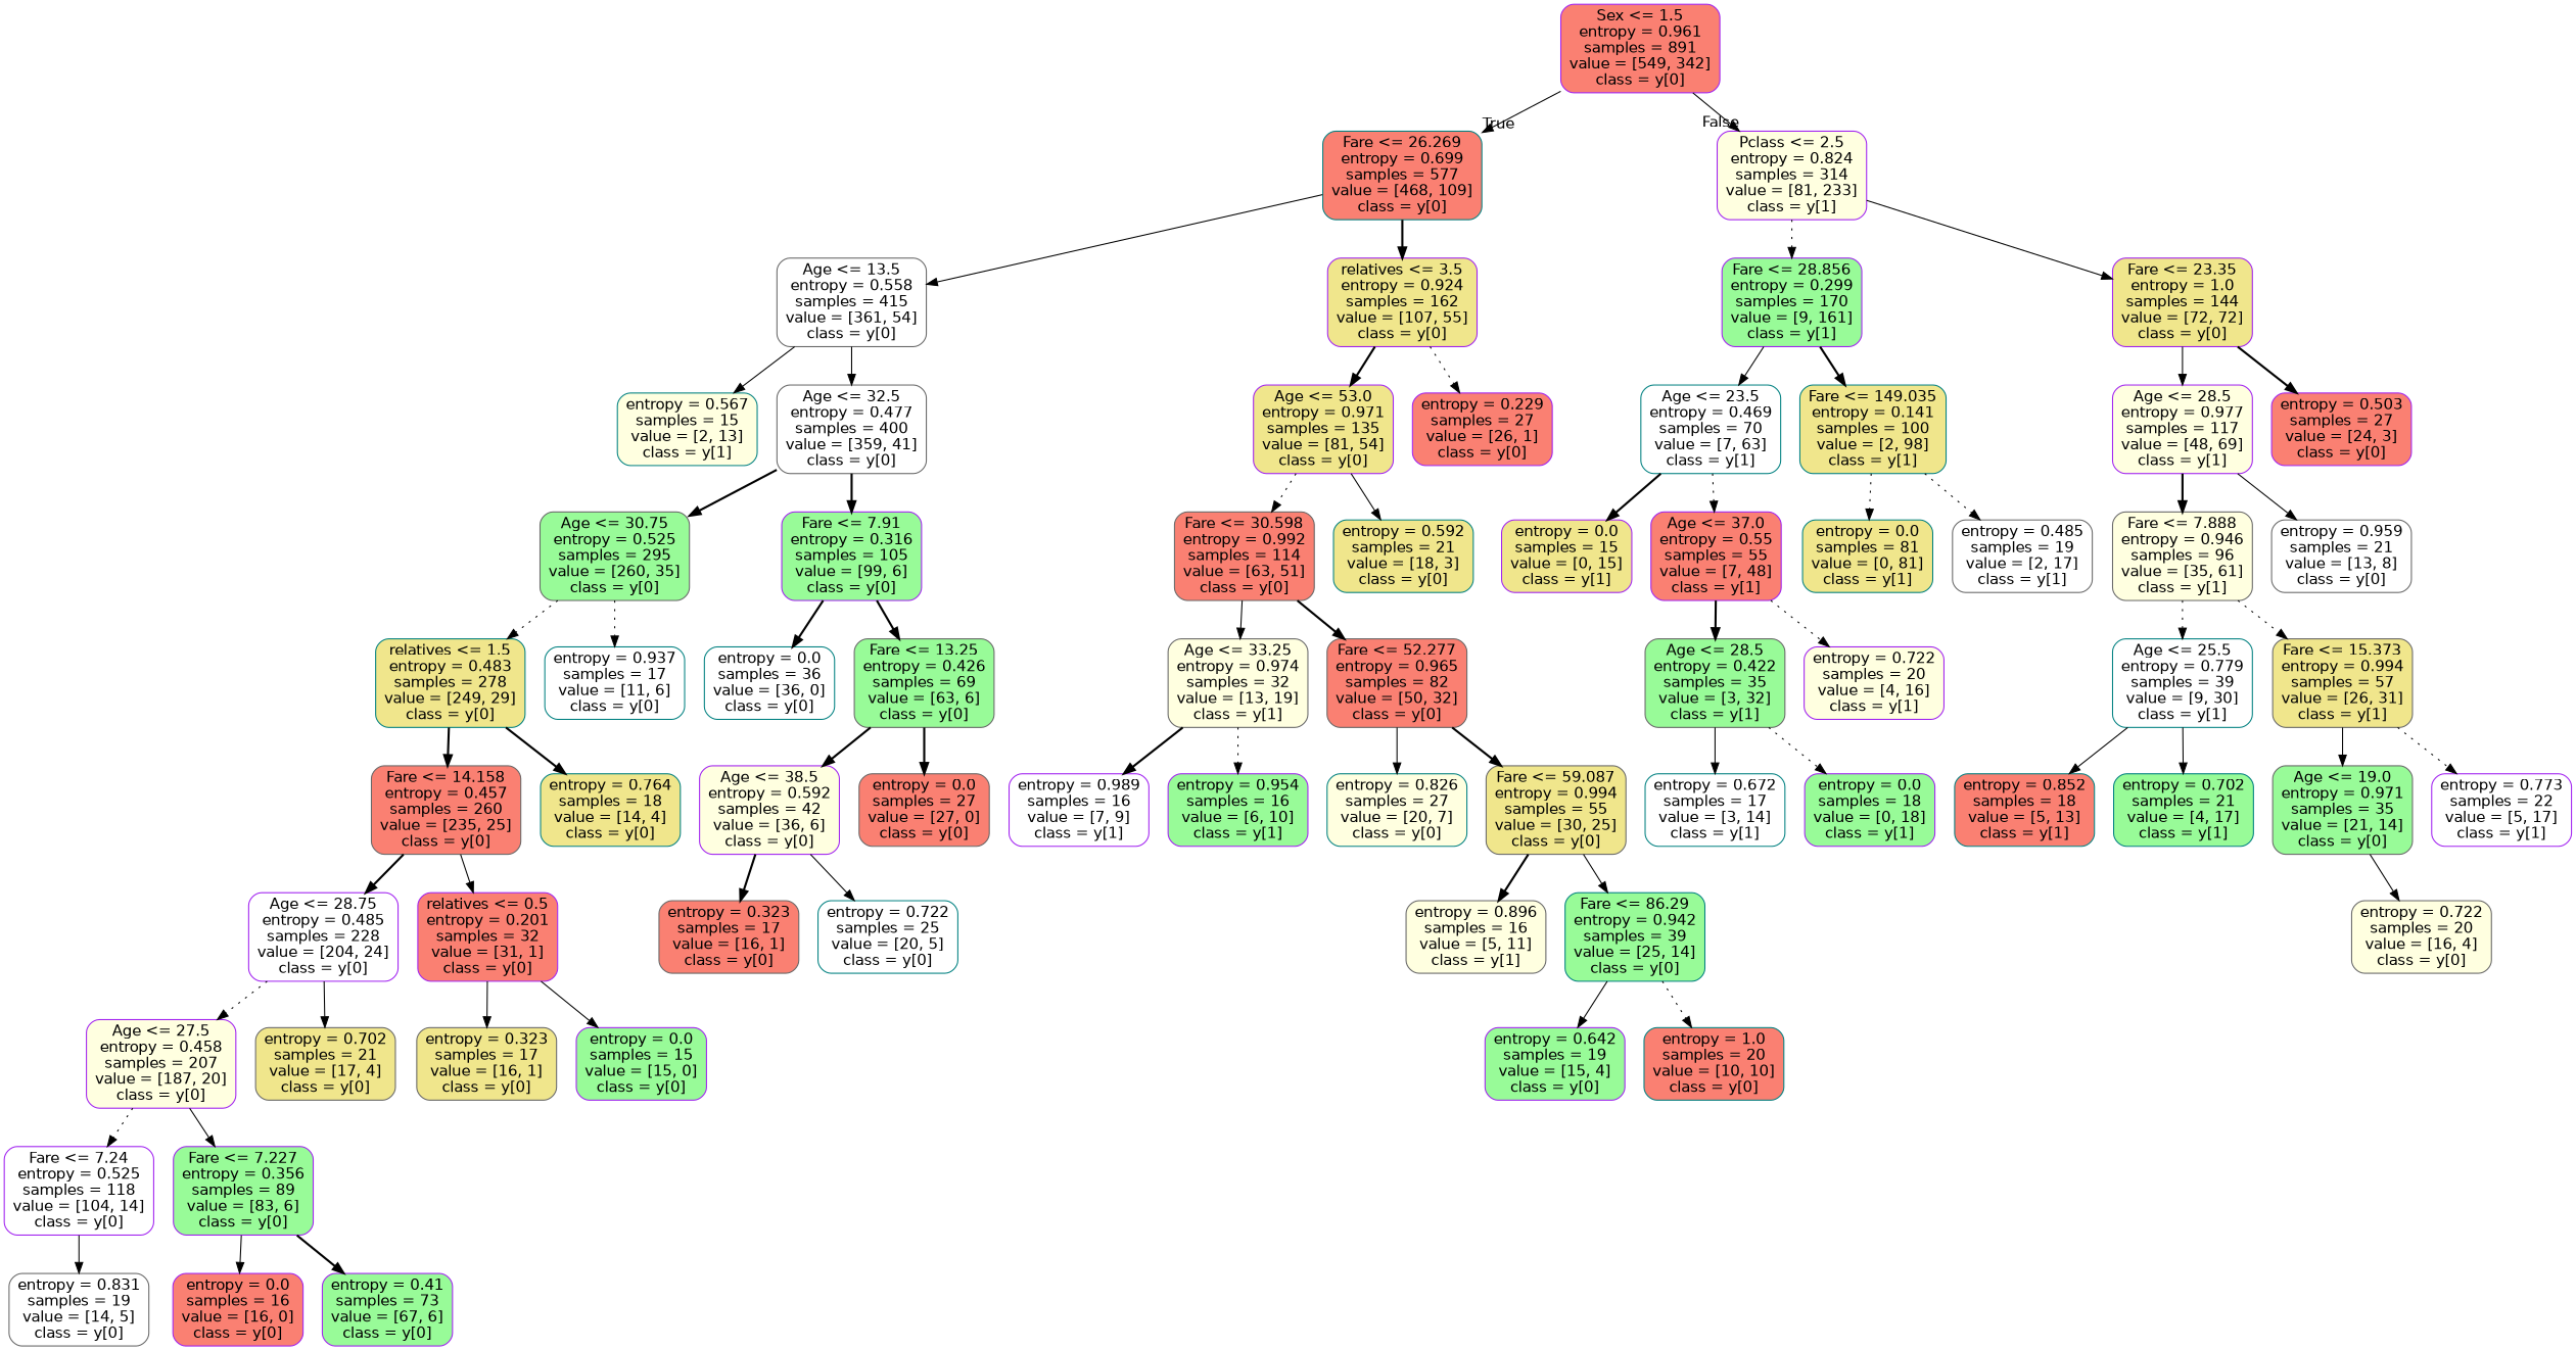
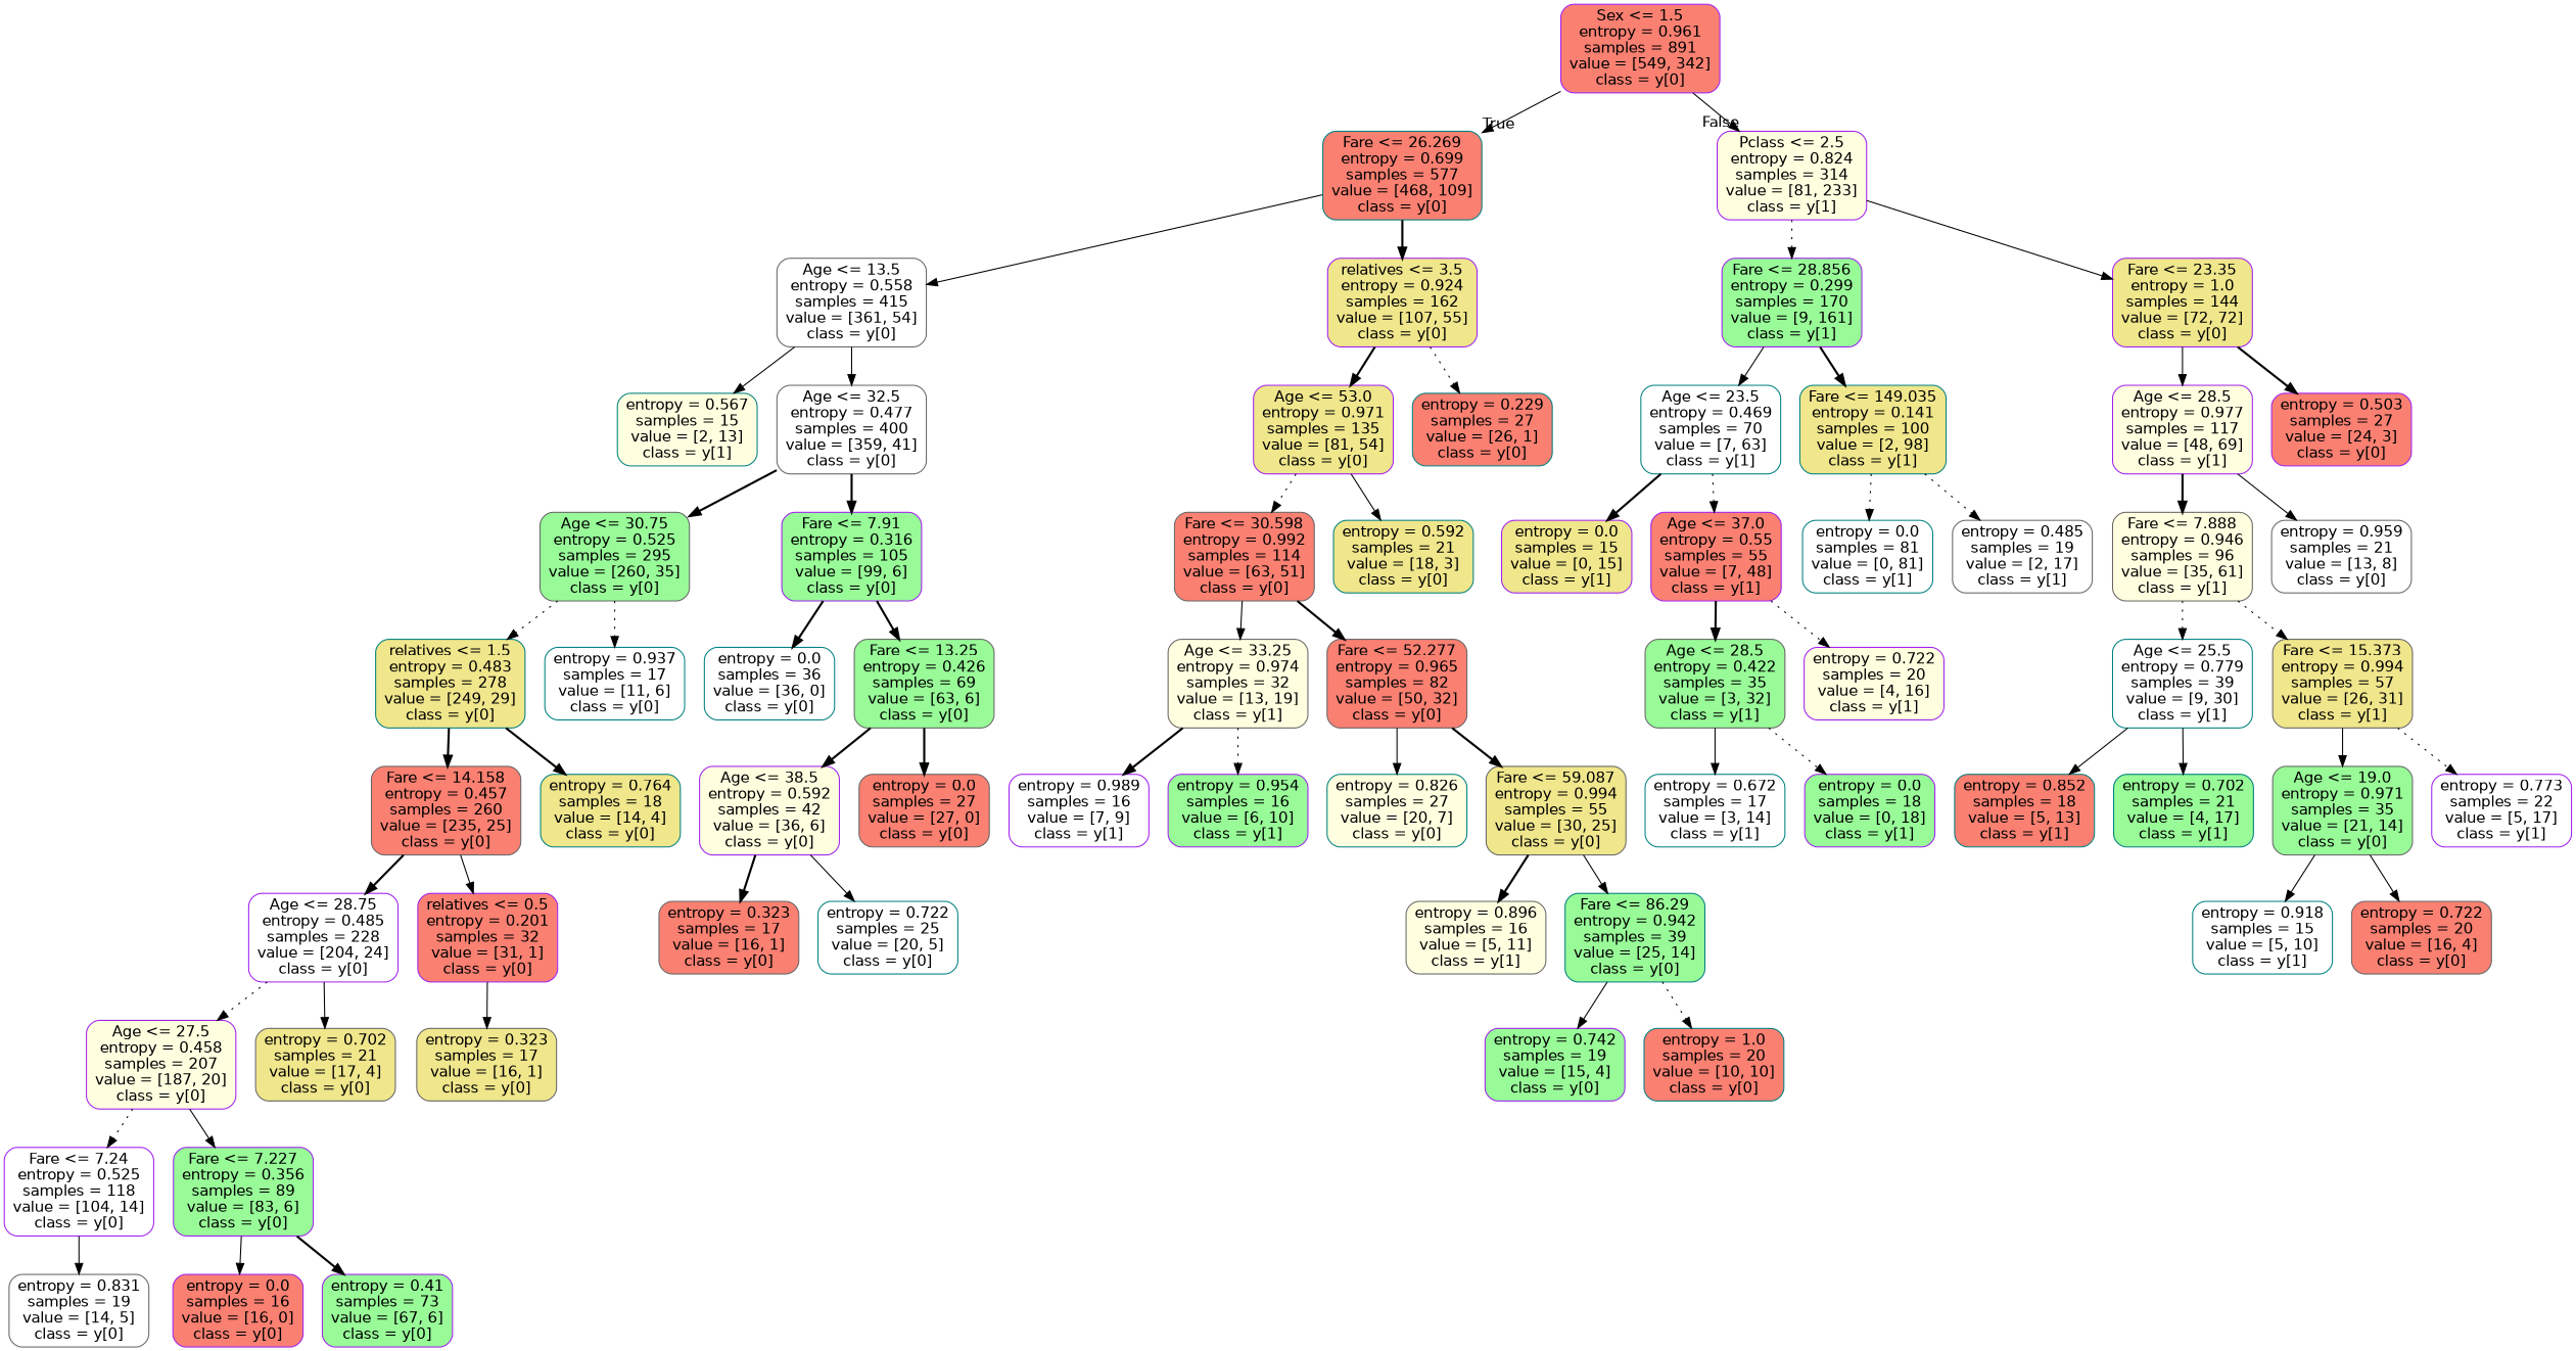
  digraph {
    node [color=purple fillcolor=white fontname=helvetica shape=box style="filled, rounded"]
    edge [fontname=helvetica style=solid]
    n1 [fillcolor=salmon label="Sex <= 1.5\nentropy = 0.961\nsamples = 891\nvalue = [549, 342]\nclass = y[0]"]
    n2 [color=teal fillcolor=salmon label="Fare <= 26.269\nentropy = 0.699\nsamples = 577\nvalue = [468, 109]\nclass = y[0]"]
    n3 [fillcolor=lightyellow label="Pclass <= 2.5\nentropy = 0.824\nsamples = 314\nvalue = [81, 233]\nclass = y[1]"]
    n4 [color=gray40 label="Age <= 13.5\nentropy = 0.558\nsamples = 415\nvalue = [361, 54]\nclass = y[0]"]
    n5 [fillcolor=khaki label="relatives <= 3.5\nentropy = 0.924\nsamples = 162\nvalue = [107, 55]\nclass = y[0]"]
    n6 [fillcolor=palegreen label="Fare <= 28.856\nentropy = 0.299\nsamples = 170\nvalue = [9, 161]\nclass = y[1]"]
    n7 [fillcolor=khaki label="Fare <= 23.35\nentropy = 1.0\nsamples = 144\nvalue = [72, 72]\nclass = y[0]"]
    n8 [color=teal fillcolor=lightyellow label="entropy = 0.567\nsamples = 15\nvalue = [2, 13]\nclass = y[1]"]
    n9 [color=gray40 label="Age <= 32.5\nentropy = 0.477\nsamples = 400\nvalue = [359, 41]\nclass = y[0]"]
    n10 [fillcolor=khaki label="Age <= 53.0\nentropy = 0.971\nsamples = 135\nvalue = [81, 54]\nclass = y[0]"]
-   n11 [fillcolor=salmon label="entropy = 0.229\nsamples = 27\nvalue = [26, 1]\nclass = y[0]"]
+   n11 [color=teal fillcolor=salmon label="entropy = 0.229\nsamples = 27\nvalue = [26, 1]\nclass = y[0]"]
    n12 [color=gray40 fillcolor=palegreen label="Age <= 30.75\nentropy = 0.525\nsamples = 295\nvalue = [260, 35]\nclass = y[0]"]
    n13 [fillcolor=palegreen label="Fare <= 7.91\nentropy = 0.316\nsamples = 105\nvalue = [99, 6]\nclass = y[0]"]
    n14 [color=teal fillcolor=khaki label="relatives <= 1.5\nentropy = 0.483\nsamples = 278\nvalue = [249, 29]\nclass = y[0]"]
    n15 [color=teal label="entropy = 0.937\nsamples = 17\nvalue = [11, 6]\nclass = y[0]"]
    n16 [color=teal label="entropy = 0.0\nsamples = 36\nvalue = [36, 0]\nclass = y[0]"]
    n17 [color=gray40 fillcolor=palegreen label="Fare <= 13.25\nentropy = 0.426\nsamples = 69\nvalue = [63, 6]\nclass = y[0]"]
    n18 [color=gray40 fillcolor=salmon label="Fare <= 14.158\nentropy = 0.457\nsamples = 260\nvalue = [235, 25]\nclass = y[0]"]
    n19 [color=teal fillcolor=khaki label="entropy = 0.764\nsamples = 18\nvalue = [14, 4]\nclass = y[0]"]
    n20 [label="Age <= 28.75\nentropy = 0.485\nsamples = 228\nvalue = [204, 24]\nclass = y[0]"]
    n21 [fillcolor=salmon label="relatives <= 0.5\nentropy = 0.201\nsamples = 32\nvalue = [31, 1]\nclass = y[0]"]
    n22 [fillcolor=lightyellow label="Age <= 27.5\nentropy = 0.458\nsamples = 207\nvalue = [187, 20]\nclass = y[0]"]
    n23 [color=gray40 fillcolor=khaki label="entropy = 0.702\nsamples = 21\nvalue = [17, 4]\nclass = y[0]"]
    n24 [color=gray40 fillcolor=khaki label="entropy = 0.323\nsamples = 17\nvalue = [16, 1]\nclass = y[0]"]
-   n25 [fillcolor=palegreen label="entropy = 0.0\nsamples = 15\nvalue = [15, 0]\nclass = y[0]"]
    n26 [label="Fare <= 7.24\nentropy = 0.525\nsamples = 118\nvalue = [104, 14]\nclass = y[0]"]
    n27 [fillcolor=palegreen label="Fare <= 7.227\nentropy = 0.356\nsamples = 89\nvalue = [83, 6]\nclass = y[0]"]
    n28 [color=gray40 label="entropy = 0.831\nsamples = 19\nvalue = [14, 5]\nclass = y[0]"]
    n29 [fillcolor=salmon label="entropy = 0.0\nsamples = 16\nvalue = [16, 0]\nclass = y[0]"]
    n30 [fillcolor=palegreen label="entropy = 0.41\nsamples = 73\nvalue = [67, 6]\nclass = y[0]"]
    n31 [fillcolor=lightyellow label="Age <= 38.5\nentropy = 0.592\nsamples = 42\nvalue = [36, 6]\nclass = y[0]"]
    n32 [color=gray40 fillcolor=salmon label="entropy = 0.0\nsamples = 27\nvalue = [27, 0]\nclass = y[0]"]
    n33 [color=gray40 fillcolor=salmon label="entropy = 0.323\nsamples = 17\nvalue = [16, 1]\nclass = y[0]"]
    n34 [color=teal label="entropy = 0.722\nsamples = 25\nvalue = [20, 5]\nclass = y[0]"]
    n35 [color=gray40 fillcolor=salmon label="Fare <= 30.598\nentropy = 0.992\nsamples = 114\nvalue = [63, 51]\nclass = y[0]"]
    n36 [color=teal fillcolor=khaki label="entropy = 0.592\nsamples = 21\nvalue = [18, 3]\nclass = y[0]"]
    n37 [color=gray40 fillcolor=lightyellow label="Age <= 33.25\nentropy = 0.974\nsamples = 32\nvalue = [13, 19]\nclass = y[1]"]
    n38 [color=gray40 fillcolor=salmon label="Fare <= 52.277\nentropy = 0.965\nsamples = 82\nvalue = [50, 32]\nclass = y[0]"]
    n39 [label="entropy = 0.989\nsamples = 16\nvalue = [7, 9]\nclass = y[1]"]
    n40 [fillcolor=palegreen label="entropy = 0.954\nsamples = 16\nvalue = [6, 10]\nclass = y[1]"]
    n41 [color=teal fillcolor=lightyellow label="entropy = 0.826\nsamples = 27\nvalue = [20, 7]\nclass = y[0]"]
    n42 [color=gray40 fillcolor=khaki label="Fare <= 59.087\nentropy = 0.994\nsamples = 55\nvalue = [30, 25]\nclass = y[0]"]
    n43 [color=gray40 fillcolor=lightyellow label="entropy = 0.896\nsamples = 16\nvalue = [5, 11]\nclass = y[1]"]
    n44 [color=teal fillcolor=palegreen label="Fare <= 86.29\nentropy = 0.942\nsamples = 39\nvalue = [25, 14]\nclass = y[0]"]
-   n45 [fillcolor=palegreen label="entropy = 0.642\nsamples = 19\nvalue = [15, 4]\nclass = y[0]"]
+   n45 [fillcolor=palegreen label="entropy = 0.742\nsamples = 19\nvalue = [15, 4]\nclass = y[0]"]
    n46 [color=teal fillcolor=salmon label="entropy = 1.0\nsamples = 20\nvalue = [10, 10]\nclass = y[0]"]
    n47 [color=teal label="Age <= 23.5\nentropy = 0.469\nsamples = 70\nvalue = [7, 63]\nclass = y[1]"]
    n48 [color=teal fillcolor=khaki label="Fare <= 149.035\nentropy = 0.141\nsamples = 100\nvalue = [2, 98]\nclass = y[1]"]
    n49 [fillcolor=lightyellow label="Age <= 28.5\nentropy = 0.977\nsamples = 117\nvalue = [48, 69]\nclass = y[1]"]
    n50 [fillcolor=salmon label="entropy = 0.503\nsamples = 27\nvalue = [24, 3]\nclass = y[0]"]
    n51 [fillcolor=khaki label="entropy = 0.0\nsamples = 15\nvalue = [0, 15]\nclass = y[1]"]
    n52 [fillcolor=salmon label="Age <= 37.0\nentropy = 0.55\nsamples = 55\nvalue = [7, 48]\nclass = y[1]"]
-   n53 [color=teal fillcolor=khaki label="entropy = 0.0\nsamples = 81\nvalue = [0, 81]\nclass = y[1]"]
+   n53 [color=teal label="entropy = 0.0\nsamples = 81\nvalue = [0, 81]\nclass = y[1]"]
    n54 [color=gray40 label="entropy = 0.485\nsamples = 19\nvalue = [2, 17]\nclass = y[1]"]
    n55 [color=gray40 fillcolor=palegreen label="Age <= 28.5\nentropy = 0.422\nsamples = 35\nvalue = [3, 32]\nclass = y[1]"]
    n56 [fillcolor=lightyellow label="entropy = 0.722\nsamples = 20\nvalue = [4, 16]\nclass = y[1]"]
    n57 [color=teal label="entropy = 0.672\nsamples = 17\nvalue = [3, 14]\nclass = y[1]"]
    n58 [fillcolor=palegreen label="entropy = 0.0\nsamples = 18\nvalue = [0, 18]\nclass = y[1]"]
    n59 [color=gray40 fillcolor=lightyellow label="Fare <= 7.888\nentropy = 0.946\nsamples = 96\nvalue = [35, 61]\nclass = y[1]"]
    n60 [color=gray40 label="entropy = 0.959\nsamples = 21\nvalue = [13, 8]\nclass = y[0]"]
    n61 [color=teal label="Age <= 25.5\nentropy = 0.779\nsamples = 39\nvalue = [9, 30]\nclass = y[1]"]
    n62 [color=gray40 fillcolor=khaki label="Fare <= 15.373\nentropy = 0.994\nsamples = 57\nvalue = [26, 31]\nclass = y[1]"]
    n63 [color=teal fillcolor=salmon label="entropy = 0.852\nsamples = 18\nvalue = [5, 13]\nclass = y[1]"]
    n64 [color=teal fillcolor=palegreen label="entropy = 0.702\nsamples = 21\nvalue = [4, 17]\nclass = y[1]"]
    n65 [color=gray40 fillcolor=palegreen label="Age <= 19.0\nentropy = 0.971\nsamples = 35\nvalue = [21, 14]\nclass = y[0]"]
    n66 [label="entropy = 0.773\nsamples = 22\nvalue = [5, 17]\nclass = y[1]"]
-   n68 [color=gray40 fillcolor=lightyellow label="entropy = 0.722\nsamples = 20\nvalue = [16, 4]\nclass = y[0]"]
+   n67 [color=teal label="entropy = 0.918\nsamples = 15\nvalue = [5, 10]\nclass = y[1]"]
+   n68 [color=gray40 fillcolor=salmon label="entropy = 0.722\nsamples = 20\nvalue = [16, 4]\nclass = y[0]"]
    n1 -> n2 [headlabel=True labelangle=45 labeldistance=2.5]
    n1 -> n3 [headlabel=False labelangle=-45 labeldistance=2.5]
    n2 -> n4
    n2 -> n5 [style=bold]
    n3 -> n6 [style=dotted]
    n3 -> n7
    n4 -> n8
    n4 -> n9
    n5 -> n10 [style=bold]
    n5 -> n11 [style=dotted]
    n6 -> n47
    n6 -> n48 [style=bold]
    n7 -> n49
    n7 -> n50 [style=bold]
    n9 -> n12 [style=bold]
    n9 -> n13 [style=bold]
    n10 -> n35 [style=dotted]
    n10 -> n36
    n12 -> n14 [style=dotted]
    n12 -> n15 [style=dotted]
    n13 -> n16 [style=bold]
    n13 -> n17 [style=bold]
    n14 -> n18 [style=bold]
    n14 -> n19 [style=bold]
    n17 -> n31 [style=bold]
    n17 -> n32 [style=bold]
    n18 -> n20 [style=bold]
    n18 -> n21
    n20 -> n22 [style=dotted]
    n20 -> n23
    n21 -> n24
-   n21 -> n25
    n22 -> n26 [style=dotted]
    n22 -> n27
    n26 -> n28
    n27 -> n29
    n27 -> n30 [style=bold]
    n31 -> n33 [style=bold]
    n31 -> n34
    n35 -> n37
    n35 -> n38 [style=bold]
    n37 -> n39 [style=bold]
    n37 -> n40 [style=dotted]
    n38 -> n41
    n38 -> n42 [style=bold]
    n42 -> n43 [style=bold]
    n42 -> n44
    n44 -> n45
    n44 -> n46 [style=dotted]
    n47 -> n51 [style=bold]
    n47 -> n52 [style=dotted]
    n48 -> n53 [style=dotted]
    n48 -> n54 [style=dotted]
    n49 -> n59 [style=bold]
    n49 -> n60
    n52 -> n55 [style=bold]
    n52 -> n56 [style=dotted]
    n55 -> n57
    n55 -> n58 [style=dotted]
    n59 -> n61 [style=dotted]
    n59 -> n62 [style=dotted]
    n61 -> n63
    n61 -> n64
    n62 -> n65
    n62 -> n66 [style=dotted]
+   n65 -> n67
    n65 -> n68
  }
